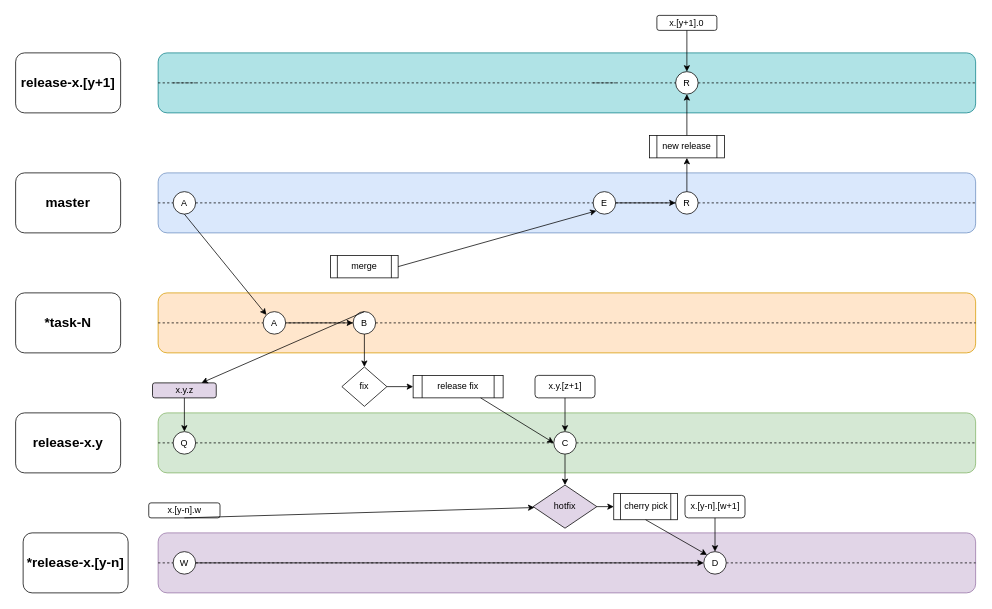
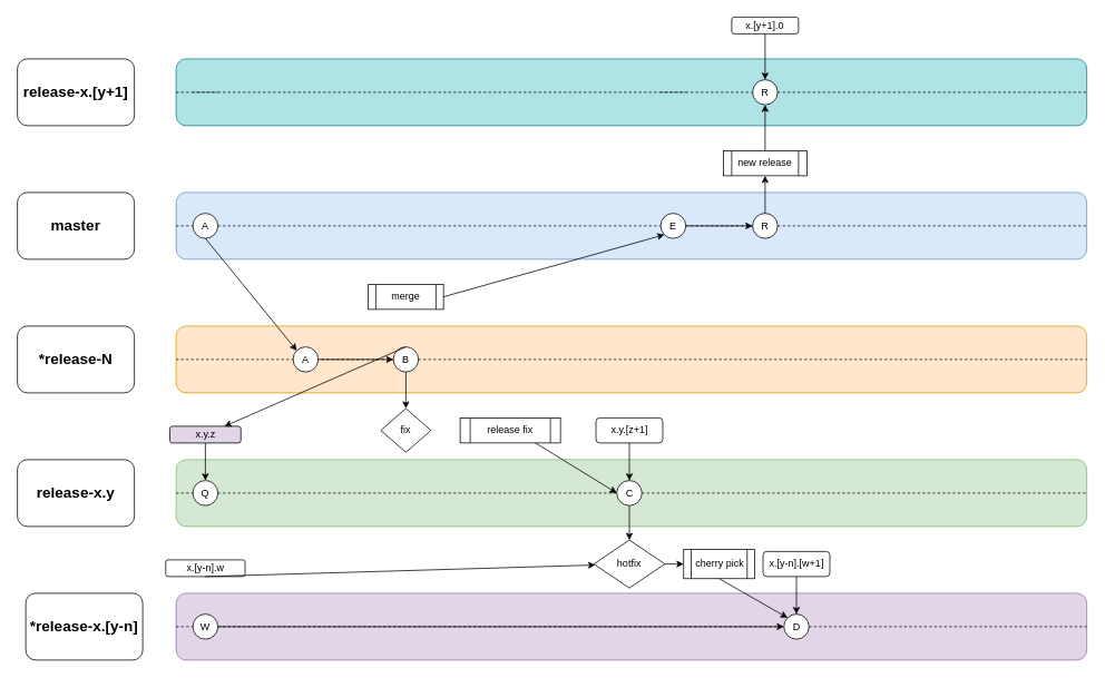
  <mxCell id="0" />
  <mxCell id="1" parent="0" />
  <mxCell id="2" value="" style="rounded=1;whiteSpace=wrap;html=1;fillColor=#e1d5e7;strokeColor=#9673a6;" vertex="1" parent="1"><mxGeometry x="210" y="710" width="1090" height="80" as="geometry" /></mxCell>
  <mxCell id="3" value="" style="rounded=1;whiteSpace=wrap;html=1;fillColor=#dae8fc;strokeColor=#6c8ebf;" vertex="1" parent="1"><mxGeometry x="210" y="230" width="1090" height="80" as="geometry" /></mxCell>
  <mxCell id="4" value="&lt;h2&gt;master&lt;/h2&gt;" style="rounded=1;whiteSpace=wrap;html=1;" vertex="1" parent="1"><mxGeometry x="20" y="230" width="140" height="80" as="geometry" /></mxCell>
  <mxCell id="5" value="" style="rounded=1;whiteSpace=wrap;html=1;fillColor=#d5e8d4;strokeColor=#82b366;" vertex="1" parent="1"><mxGeometry x="210" y="550" width="1090" height="80" as="geometry" /></mxCell>
  <mxCell id="6" value="&lt;h2&gt;release-x.y&lt;/h2&gt;" style="rounded=1;whiteSpace=wrap;html=1;" vertex="1" parent="1"><mxGeometry x="20" y="550" width="140" height="80" as="geometry" /></mxCell>
  <mxCell id="7" value="" style="rounded=1;whiteSpace=wrap;html=1;fillColor=#ffe6cc;strokeColor=#d79b00;" vertex="1" parent="1"><mxGeometry x="210" y="390" width="1090" height="80" as="geometry" /></mxCell>
- <mxCell id="8" value="&lt;h2&gt;*task-N&lt;/h2&gt;" style="rounded=1;whiteSpace=wrap;html=1;" vertex="1" parent="1"><mxGeometry x="20" y="390" width="140" height="80" as="geometry" /></mxCell>
+ <mxCell id="8" value="&lt;h2&gt;*release-N&lt;/h2&gt;" style="rounded=1;whiteSpace=wrap;html=1;" vertex="1" parent="1"><mxGeometry x="20" y="390" width="140" height="80" as="geometry" /></mxCell>
  <mxCell id="9" value="x.y.z" style="rounded=1;whiteSpace=wrap;html=1;fillColor=#e1d5e7;" vertex="1" parent="1"><mxGeometry x="202.5" y="510" width="85" height="20" as="geometry" /></mxCell>
  <mxCell id="10" value="" style="endArrow=classic;html=1;rounded=0;exitX=0.5;exitY=1;exitDx=0;exitDy=0;entryX=0.5;entryY=0;entryDx=0;entryDy=0;" edge="1" parent="1" source="9" target="41"><mxGeometry width="50" height="50" relative="1" as="geometry"><mxPoint x="245" y="440" as="sourcePoint" /><mxPoint x="245" y="490" as="targetPoint" /></mxGeometry></mxCell>
  <mxCell id="11" value="&lt;h2&gt;*release-x.[y-n]&lt;/h2&gt;" style="rounded=1;whiteSpace=wrap;html=1;" vertex="1" parent="1"><mxGeometry x="30" y="710" width="140" height="80" as="geometry" /></mxCell>
  <mxCell id="12" value="x.[y-n]&lt;span style=&quot;background-color: initial;&quot;&gt;.w&lt;/span&gt;" style="rounded=1;whiteSpace=wrap;html=1;" vertex="1" parent="1"><mxGeometry x="197.5" y="670" width="95" height="20" as="geometry" /></mxCell>
  <mxCell id="13" value="" style="endArrow=classic;html=1;rounded=0;exitX=0.5;exitY=1;exitDx=0;exitDy=0;" edge="1" parent="1" source="12" target="23"><mxGeometry width="50" height="50" relative="1" as="geometry"><mxPoint x="245" y="690" as="sourcePoint" /><mxPoint x="245" y="740" as="targetPoint" /></mxGeometry></mxCell>
  <mxCell id="14" value="" style="endArrow=none;dashed=1;html=1;rounded=0;exitX=0;exitY=0.5;exitDx=0;exitDy=0;entryX=1;entryY=0.5;entryDx=0;entryDy=0;" edge="1" parent="1" source="29" target="7"><mxGeometry width="50" height="50" relative="1" as="geometry"><mxPoint x="610" y="510" as="sourcePoint" /><mxPoint x="660" y="460" as="targetPoint" /></mxGeometry></mxCell>
  <mxCell id="15" value="" style="endArrow=classic;html=1;rounded=0;exitX=1;exitY=0.5;exitDx=0;exitDy=0;entryX=0;entryY=0.5;entryDx=0;entryDy=0;" edge="1" parent="1" source="30" target="29"><mxGeometry width="50" height="50" relative="1" as="geometry"><mxPoint x="610" y="730" as="sourcePoint" /><mxPoint x="660" y="680" as="targetPoint" /></mxGeometry></mxCell>
  <mxCell id="16" value="x.y.[z+1]" style="rounded=1;whiteSpace=wrap;html=1;" vertex="1" parent="1"><mxGeometry x="712.5" y="500" width="80" height="30" as="geometry" /></mxCell>
  <mxCell id="17" value="" style="endArrow=classic;html=1;rounded=0;exitX=0.5;exitY=1;exitDx=0;exitDy=0;entryX=0.5;entryY=0;entryDx=0;entryDy=0;" edge="1" parent="1" source="16" target="42"><mxGeometry width="50" height="50" relative="1" as="geometry"><mxPoint x="695" y="730" as="sourcePoint" /><mxPoint x="745" y="680" as="targetPoint" /></mxGeometry></mxCell>
  <mxCell id="18" value="" style="endArrow=none;dashed=1;html=1;rounded=0;exitX=0;exitY=0.5;exitDx=0;exitDy=0;entryX=1;entryY=0.5;entryDx=0;entryDy=0;" edge="1" parent="1" source="50" target="3"><mxGeometry width="50" height="50" relative="1" as="geometry"><mxPoint x="610" y="490" as="sourcePoint" /><mxPoint x="660" y="440" as="targetPoint" /></mxGeometry></mxCell>
  <mxCell id="19" value="" style="endArrow=none;dashed=1;html=1;rounded=0;exitX=0;exitY=0.5;exitDx=0;exitDy=0;entryX=1;entryY=0.5;entryDx=0;entryDy=0;" edge="1" parent="1" source="3" target="27"><mxGeometry width="50" height="50" relative="1" as="geometry"><mxPoint x="210" y="270" as="sourcePoint" /><mxPoint x="1300" y="270" as="targetPoint" /></mxGeometry></mxCell>
  <mxCell id="20" value="" style="endArrow=none;dashed=1;html=1;rounded=0;exitX=0;exitY=0.5;exitDx=0;exitDy=0;entryX=1;entryY=0.5;entryDx=0;entryDy=0;" edge="1" parent="1" source="27" target="51"><mxGeometry width="50" height="50" relative="1" as="geometry"><mxPoint x="230" y="270" as="sourcePoint" /><mxPoint x="1300" y="270" as="targetPoint" /></mxGeometry></mxCell>
  <mxCell id="21" value="cherry pick" style="shape=process;whiteSpace=wrap;html=1;backgroundOutline=1;" vertex="1" parent="1"><mxGeometry x="817.5" y="657.5" width="85" height="35" as="geometry" /></mxCell>
  <mxCell id="22" value="" style="endArrow=classic;html=1;rounded=0;entryX=0.5;entryY=0;entryDx=0;entryDy=0;exitX=0.5;exitY=1;exitDx=0;exitDy=0;" edge="1" parent="1" source="42" target="23"><mxGeometry width="50" height="50" relative="1" as="geometry"><mxPoint x="720" y="673" as="sourcePoint" /><mxPoint x="730" y="450" as="targetPoint" /></mxGeometry></mxCell>
- <mxCell id="23" value="hotfix" style="rhombus;whiteSpace=wrap;html=1;fillColor=#e1d5e7;" vertex="1" parent="1"><mxGeometry x="710" y="646.25" width="85" height="57.5" as="geometry" /></mxCell>
+ <mxCell id="23" value="hotfix" style="rhombus;whiteSpace=wrap;html=1;" vertex="1" parent="1"><mxGeometry x="710" y="646.25" width="85" height="57.5" as="geometry" /></mxCell>
  <mxCell id="24" value="" style="endArrow=classic;html=1;rounded=0;entryX=0;entryY=0.5;entryDx=0;entryDy=0;exitX=1;exitY=0.5;exitDx=0;exitDy=0;" edge="1" parent="1" source="23" target="21"><mxGeometry width="50" height="50" relative="1" as="geometry"><mxPoint x="680" y="740" as="sourcePoint" /><mxPoint x="730" y="690" as="targetPoint" /></mxGeometry></mxCell>
  <mxCell id="25" value="" style="endArrow=classic;html=1;rounded=0;exitX=1;exitY=0.5;exitDx=0;exitDy=0;entryX=0;entryY=0.5;entryDx=0;entryDy=0;" edge="1" parent="1" source="51" target="50"><mxGeometry width="50" height="50" relative="1" as="geometry"><mxPoint x="1070" y="530" as="sourcePoint" /><mxPoint x="1120" y="480" as="targetPoint" /></mxGeometry></mxCell>
  <mxCell id="26" value="" style="endArrow=none;dashed=1;html=1;rounded=0;exitX=0;exitY=0.5;exitDx=0;exitDy=0;entryX=1;entryY=0.5;entryDx=0;entryDy=0;" edge="1" parent="1" source="35" target="2"><mxGeometry width="50" height="50" relative="1" as="geometry"><mxPoint x="610" y="620" as="sourcePoint" /><mxPoint x="660" y="570" as="targetPoint" /></mxGeometry></mxCell>
  <mxCell id="27" value="A" style="ellipse;whiteSpace=wrap;html=1;aspect=fixed;" vertex="1" parent="1"><mxGeometry x="230" y="255" width="30" height="30" as="geometry" /></mxCell>
  <mxCell id="28" value="" style="endArrow=none;dashed=1;html=1;rounded=0;exitX=0;exitY=0.5;exitDx=0;exitDy=0;entryX=1;entryY=0.5;entryDx=0;entryDy=0;" edge="1" parent="1" source="7" target="29"><mxGeometry width="50" height="50" relative="1" as="geometry"><mxPoint x="210" y="430" as="sourcePoint" /><mxPoint x="1300" y="430" as="targetPoint" /></mxGeometry></mxCell>
  <mxCell id="29" value="B" style="ellipse;whiteSpace=wrap;html=1;aspect=fixed;" vertex="1" parent="1"><mxGeometry x="470" y="415" width="30" height="30" as="geometry" /></mxCell>
  <mxCell id="30" value="A" style="ellipse;whiteSpace=wrap;html=1;aspect=fixed;" vertex="1" parent="1"><mxGeometry x="350" y="415" width="30" height="30" as="geometry" /></mxCell>
  <mxCell id="31" value="" style="endArrow=none;dashed=1;html=1;rounded=0;exitX=0;exitY=0.5;exitDx=0;exitDy=0;entryX=1;entryY=0.5;entryDx=0;entryDy=0;" edge="1" parent="1" source="2" target="43"><mxGeometry width="50" height="50" relative="1" as="geometry"><mxPoint x="210" y="750" as="sourcePoint" /><mxPoint x="1300" y="750" as="targetPoint" /></mxGeometry></mxCell>
  <mxCell id="32" value="" style="endArrow=classic;html=1;rounded=0;exitX=0.5;exitY=1;exitDx=0;exitDy=0;entryX=0;entryY=0;entryDx=0;entryDy=0;" edge="1" parent="1" source="21" target="35"><mxGeometry width="50" height="50" relative="1" as="geometry"><mxPoint x="680" y="620" as="sourcePoint" /><mxPoint x="730" y="570" as="targetPoint" /></mxGeometry></mxCell>
  <mxCell id="33" value="x.[y-n].[w+1]" style="rounded=1;whiteSpace=wrap;html=1;" vertex="1" parent="1"><mxGeometry x="912.5" y="660" width="80" height="30" as="geometry" /></mxCell>
  <mxCell id="34" value="" style="endArrow=none;dashed=1;html=1;rounded=0;exitX=0;exitY=0.5;exitDx=0;exitDy=0;entryX=1;entryY=0.5;entryDx=0;entryDy=0;" edge="1" parent="1" source="43" target="35"><mxGeometry width="50" height="50" relative="1" as="geometry"><mxPoint x="230" y="750" as="sourcePoint" /><mxPoint x="1300" y="750" as="targetPoint" /></mxGeometry></mxCell>
  <mxCell id="35" value="D" style="ellipse;whiteSpace=wrap;html=1;aspect=fixed;" vertex="1" parent="1"><mxGeometry x="937.5" y="735" width="30" height="30" as="geometry" /></mxCell>
  <mxCell id="36" value="" style="endArrow=classic;html=1;rounded=0;exitX=0.5;exitY=1;exitDx=0;exitDy=0;entryX=0.5;entryY=0;entryDx=0;entryDy=0;" edge="1" parent="1" source="33" target="35"><mxGeometry width="50" height="50" relative="1" as="geometry"><mxPoint x="680" y="620" as="sourcePoint" /><mxPoint x="730" y="570" as="targetPoint" /></mxGeometry></mxCell>
  <mxCell id="37" value="" style="endArrow=classic;html=1;rounded=0;exitX=1;exitY=0.5;exitDx=0;exitDy=0;entryX=0;entryY=0.5;entryDx=0;entryDy=0;" edge="1" parent="1" source="43" target="35"><mxGeometry width="50" height="50" relative="1" as="geometry"><mxPoint x="610" y="620" as="sourcePoint" /><mxPoint x="660" y="570" as="targetPoint" /></mxGeometry></mxCell>
  <mxCell id="38" value="" style="endArrow=none;dashed=1;html=1;rounded=0;exitX=0;exitY=0.5;exitDx=0;exitDy=0;entryX=1;entryY=0.5;entryDx=0;entryDy=0;" edge="1" parent="1" source="42" target="5"><mxGeometry width="50" height="50" relative="1" as="geometry"><mxPoint x="670" y="670" as="sourcePoint" /><mxPoint x="720" y="620" as="targetPoint" /></mxGeometry></mxCell>
  <mxCell id="39" value="" style="endArrow=none;dashed=1;html=1;rounded=0;exitX=0;exitY=0.5;exitDx=0;exitDy=0;entryX=1;entryY=0.5;entryDx=0;entryDy=0;" edge="1" parent="1" source="5" target="41"><mxGeometry width="50" height="50" relative="1" as="geometry"><mxPoint x="210" y="590" as="sourcePoint" /><mxPoint x="1300" y="590" as="targetPoint" /></mxGeometry></mxCell>
  <mxCell id="40" value="" style="endArrow=none;dashed=1;html=1;rounded=0;exitX=0;exitY=0.5;exitDx=0;exitDy=0;entryX=1;entryY=0.5;entryDx=0;entryDy=0;" edge="1" parent="1" source="41" target="42"><mxGeometry width="50" height="50" relative="1" as="geometry"><mxPoint x="230" y="590" as="sourcePoint" /><mxPoint x="1300" y="590" as="targetPoint" /></mxGeometry></mxCell>
  <mxCell id="41" value="Q" style="ellipse;whiteSpace=wrap;html=1;aspect=fixed;" vertex="1" parent="1"><mxGeometry x="230" y="575" width="30" height="30" as="geometry" /></mxCell>
  <mxCell id="42" value="C" style="ellipse;whiteSpace=wrap;html=1;aspect=fixed;" vertex="1" parent="1"><mxGeometry x="737.5" y="575" width="30" height="30" as="geometry" /></mxCell>
  <mxCell id="43" value="W" style="ellipse;whiteSpace=wrap;html=1;aspect=fixed;" vertex="1" parent="1"><mxGeometry x="230" y="735" width="30" height="30" as="geometry" /></mxCell>
  <mxCell id="44" value="" style="rounded=1;whiteSpace=wrap;html=1;fillColor=#b0e3e6;strokeColor=#0e8088;" vertex="1" parent="1"><mxGeometry x="210" width="1090" height="80" as="geometry" y="70" /></mxCell>
  <mxCell id="45" value="&lt;h2&gt;release-x.[y+1]&lt;/h2&gt;" style="rounded=1;whiteSpace=wrap;html=1;" vertex="1" parent="1"><mxGeometry x="20" width="140" height="80" as="geometry" y="70" /></mxCell>
  <mxCell id="46" value="" style="endArrow=none;dashed=1;html=1;rounded=0;exitX=0;exitY=0.5;exitDx=0;exitDy=0;entryX=1;entryY=0.5;entryDx=0;entryDy=0;" edge="1" parent="1" target="44" source="56"><mxGeometry width="50" height="50" relative="1" as="geometry"><mxPoint x="790" y="110" as="sourcePoint" /><mxPoint x="660" y="280" as="targetPoint" /></mxGeometry></mxCell>
  <mxCell id="47" value="" style="endArrow=none;dashed=1;html=1;rounded=0;exitX=0;exitY=0.5;exitDx=0;exitDy=0;entryX=1;entryY=0.5;entryDx=0;entryDy=0;" edge="1" parent="1" source="44"><mxGeometry width="50" height="50" relative="1" as="geometry"><mxPoint x="210" y="110" as="sourcePoint" /><mxPoint x="260" y="110" as="targetPoint" /></mxGeometry></mxCell>
  <mxCell id="48" value="" style="endArrow=none;dashed=1;html=1;rounded=0;exitX=0;exitY=0.5;exitDx=0;exitDy=0;entryX=1;entryY=0.5;entryDx=0;entryDy=0;" edge="1" parent="1"><mxGeometry width="50" height="50" relative="1" as="geometry"><mxPoint x="230" y="110" as="sourcePoint" /><mxPoint x="820" y="110" as="targetPoint" /></mxGeometry></mxCell>
  <mxCell id="49" value="" style="endArrow=none;dashed=1;html=1;rounded=0;exitX=0;exitY=0.5;exitDx=0;exitDy=0;entryX=1;entryY=0.5;entryDx=0;entryDy=0;" edge="1" parent="1" source="51" target="50"><mxGeometry width="50" height="50" relative="1" as="geometry"><mxPoint x="790" y="270" as="sourcePoint" /><mxPoint x="1300" y="270" as="targetPoint" /></mxGeometry></mxCell>
  <mxCell id="50" value="R" style="ellipse;whiteSpace=wrap;html=1;aspect=fixed;" vertex="1" parent="1"><mxGeometry x="900" y="255" width="30" height="30" as="geometry" /></mxCell>
  <mxCell id="51" value="E" style="ellipse;whiteSpace=wrap;html=1;aspect=fixed;" vertex="1" parent="1"><mxGeometry x="790" y="255" width="30" height="30" as="geometry" /></mxCell>
  <mxCell id="52" value="new release" style="shape=process;whiteSpace=wrap;html=1;backgroundOutline=1;" vertex="1" parent="1"><mxGeometry x="865" y="180" width="100" height="30" as="geometry" /></mxCell>
  <mxCell id="53" value="" style="endArrow=classic;html=1;rounded=0;exitX=0.5;exitY=0;exitDx=0;exitDy=0;entryX=0.5;entryY=1;entryDx=0;entryDy=0;" edge="1" parent="1" source="50" target="52"><mxGeometry width="50" height="50" relative="1" as="geometry"><mxPoint x="720" y="270" as="sourcePoint" /><mxPoint x="770" y="220" as="targetPoint" /></mxGeometry></mxCell>
  <mxCell id="54" value="" style="endArrow=classic;html=1;rounded=0;entryX=0.5;entryY=1;entryDx=0;entryDy=0;exitX=0.5;exitY=0;exitDx=0;exitDy=0;" edge="1" parent="1" source="52" target="56"><mxGeometry width="50" height="50" relative="1" as="geometry"><mxPoint x="720" y="270" as="sourcePoint" /><mxPoint x="770" y="220" as="targetPoint" /></mxGeometry></mxCell>
  <mxCell id="55" value="" style="endArrow=none;dashed=1;html=1;rounded=0;exitX=0;exitY=0.5;exitDx=0;exitDy=0;entryX=1;entryY=0.5;entryDx=0;entryDy=0;" edge="1" parent="1" target="56"><mxGeometry width="50" height="50" relative="1" as="geometry"><mxPoint x="790" y="110" as="sourcePoint" /><mxPoint x="1300" y="110" as="targetPoint" /></mxGeometry></mxCell>
  <mxCell id="56" value="R" style="ellipse;whiteSpace=wrap;html=1;aspect=fixed;" vertex="1" parent="1"><mxGeometry x="900" y="95" width="30" height="30" as="geometry" /></mxCell>
  <mxCell id="57" value="merge" style="shape=process;whiteSpace=wrap;html=1;backgroundOutline=1;" vertex="1" parent="1"><mxGeometry x="440" y="340" width="90" height="30" as="geometry" /></mxCell>
  <mxCell id="58" value="" style="endArrow=classic;html=1;rounded=0;exitX=0.5;exitY=0;exitDx=0;exitDy=0;" edge="1" parent="1" source="29" target="9"><mxGeometry width="50" height="50" relative="1" as="geometry"><mxPoint x="500" y="570" as="sourcePoint" /><mxPoint x="550" y="520" as="targetPoint" /></mxGeometry></mxCell>
  <mxCell id="59" value="x.[y+1].0" style="rounded=1;whiteSpace=wrap;html=1;" vertex="1" parent="1"><mxGeometry x="875" y="20" width="80" height="20" as="geometry" /></mxCell>
  <mxCell id="60" value="" style="endArrow=classic;html=1;rounded=0;entryX=0.5;entryY=0;entryDx=0;entryDy=0;exitX=0.5;exitY=1;exitDx=0;exitDy=0;" edge="1" parent="1" source="59" target="56"><mxGeometry width="50" height="50" relative="1" as="geometry"><mxPoint x="500" y="270" as="sourcePoint" /><mxPoint x="550" y="220" as="targetPoint" /></mxGeometry></mxCell>
  <mxCell id="61" value="" style="endArrow=classic;html=1;rounded=0;exitX=0.5;exitY=1;exitDx=0;exitDy=0;entryX=0;entryY=0;entryDx=0;entryDy=0;" edge="1" parent="1" source="27" target="30"><mxGeometry width="50" height="50" relative="1" as="geometry"><mxPoint x="400" y="560" as="sourcePoint" /><mxPoint x="450" y="510" as="targetPoint" /></mxGeometry></mxCell>
  <mxCell id="62" value="fix" style="rhombus;whiteSpace=wrap;html=1;" vertex="1" parent="1"><mxGeometry x="455" y="488.75" width="60" height="52.5" as="geometry" /></mxCell>
  <mxCell id="63" value="" style="endArrow=classic;html=1;rounded=0;exitX=1;exitY=0.5;exitDx=0;exitDy=0;entryX=0;entryY=1;entryDx=0;entryDy=0;" edge="1" parent="1" source="57" target="51"><mxGeometry width="50" height="50" relative="1" as="geometry"><mxPoint x="565" y="380" as="sourcePoint" /><mxPoint x="615" y="330" as="targetPoint" /></mxGeometry></mxCell>
  <mxCell id="64" value="" style="endArrow=classic;html=1;rounded=0;exitX=0.5;exitY=1;exitDx=0;exitDy=0;entryX=0.5;entryY=0;entryDx=0;entryDy=0;" edge="1" parent="1" source="29" target="62"><mxGeometry width="50" height="50" relative="1" as="geometry"><mxPoint x="400" y="560" as="sourcePoint" /><mxPoint x="450" y="510" as="targetPoint" /></mxGeometry></mxCell>
  <mxCell id="65" value="release fix" style="shape=process;whiteSpace=wrap;html=1;backgroundOutline=1;" vertex="1" parent="1"><mxGeometry x="550" y="500" width="120" height="30" as="geometry" /></mxCell>
- <mxCell id="66" value="" style="endArrow=classic;html=1;rounded=0;entryX=0;entryY=0.5;entryDx=0;entryDy=0;exitX=1;exitY=0.5;exitDx=0;exitDy=0;" edge="1" parent="1" source="62" target="65"><mxGeometry width="50" height="50" relative="1" as="geometry"><mxPoint x="400" y="560" as="sourcePoint" /><mxPoint x="450" y="510" as="targetPoint" /></mxGeometry></mxCell>
  <mxCell id="67" value="" style="endArrow=classic;html=1;rounded=0;entryX=0;entryY=0.5;entryDx=0;entryDy=0;exitX=0.75;exitY=1;exitDx=0;exitDy=0;" edge="1" parent="1" source="65" target="42"><mxGeometry width="50" height="50" relative="1" as="geometry"><mxPoint x="400" y="560" as="sourcePoint" /><mxPoint x="450" y="510" as="targetPoint" /></mxGeometry></mxCell>
